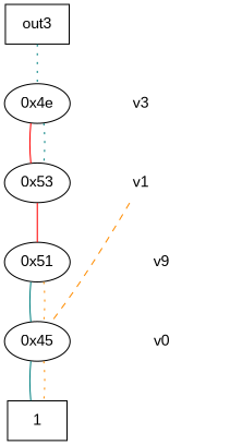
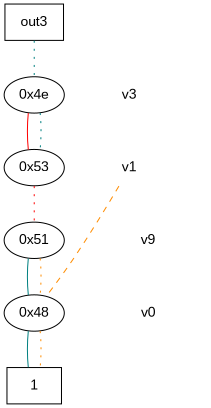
  digraph {
    fontname="Liberation Sans"
    node [fontname="Liberation Sans" shape=plaintext]
    edge [dir=none fontname="Liberation Sans"]
    "CONST NODES" [style=invis]
    " v3 "
    " v1 "
    n4 [label=v9]
    " v0 "
    "  out3  " [shape=box]
    "0x4e" [shape=""]
    "0x53" [shape=""]
    "0x51" [shape=""]
-   "0x48" [label="0x45" shape=""]
+   "0x48" [shape=""]
    n11 [label=1 shape=box]
    subgraph sub_1 {
      "CONST NODES"
      " v3 "
      " v1 "
      n4
      " v0 "
    }
    subgraph sub_2 {
      rank=same
      "  out3  "
    }
    subgraph sub_3 {
      rank=same
      " v3 "
      "0x4e"
    }
    subgraph sub_4 {
      rank=same
      " v1 "
      "0x53"
    }
    subgraph sub_5 {
      rank=same
      n4
      "0x51"
    }
    subgraph sub_6 {
      rank=same
      " v0 "
      "0x48"
    }
    subgraph sub_7 {
      rank=same
      "CONST NODES"
      subgraph sub_8 {
        rank=same
        n11
      }
    }
    " v3 " -> " v1 " [style=invis]
    " v1 " -> n4 [style=invis]
    " v1 " -> "0x48" [color=darkorange style=dashed]
    n4 -> " v0 " [style=invis]
    " v0 " -> "CONST NODES" [style=invis]
    "  out3  " -> "0x4e" [color=teal style=dotted]
    "0x4e" -> "0x53" [color=red]
    "0x4e" -> "0x53" [color=teal style=dotted]
-   "0x53" -> "0x51" [color=red]
+   "0x53" -> "0x51" [color=red style=dotted]
    "0x51" -> "0x48" [color=teal]
    "0x51" -> "0x48" [color=darkorange style=dotted]
    "0x48" -> n11 [color=teal]
    "0x48" -> n11 [color=darkorange style=dotted]
  }
